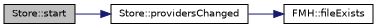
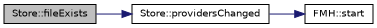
  digraph {
    rankdir=LR
    node [color=black fillcolor=white fontname=Helvetica fontsize=10 shape=record style=filled]
    edge [color=midnightblue fontname=Helvetica fontsize=10 labelfontname=Helvetica labelfontsize=10 style=solid]
-   n1 [fillcolor=grey75 fontcolor=black height=0.2 label="Store::start" width=0.4]
+   n1 [fillcolor=grey75 fontcolor=black height=0.2 label="Store::fileExists" width=0.4]
    n2 [height=0.2 label="Store::providersChanged" width=0.4]
-   n3 [height=0.2 label="FMH::fileExists" width=0.4]
+   n3 [height=0.2 label="FMH::start" width=0.4]
    n1 -> n2
    n2 -> n3
  }
